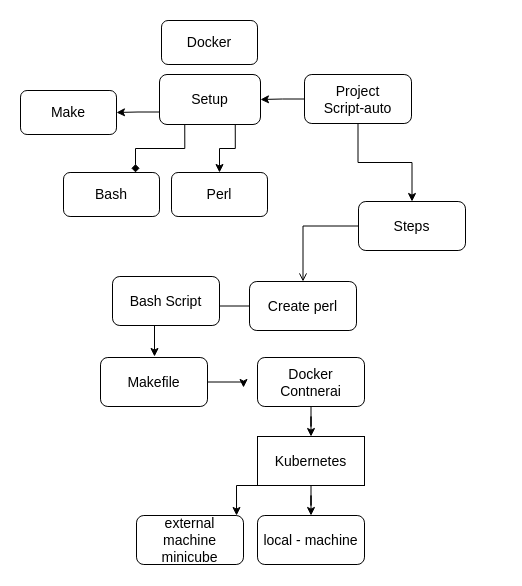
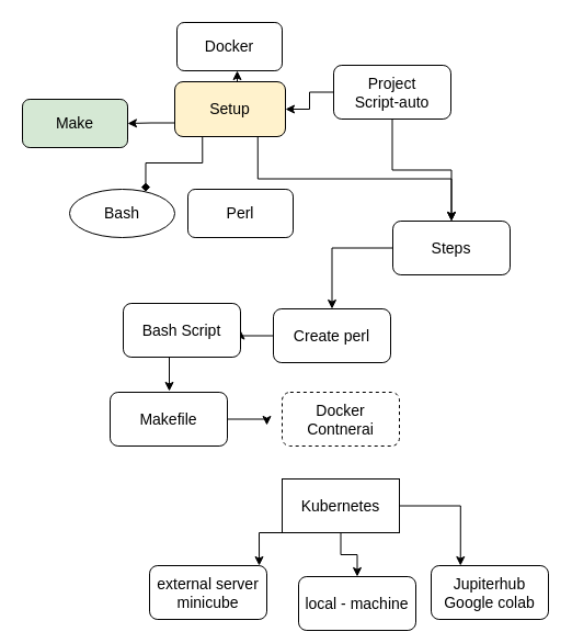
  <mxCell id="0" />
  <mxCell id="1" parent="0" />
  <mxCell id="2" value="" style="edgeStyle=orthogonalEdgeStyle;rounded=0;orthogonalLoop=1;jettySize=auto;html=1;" parent="1" source="4" target="8" edge="1"><mxGeometry relative="1" as="geometry" /></mxCell>
  <mxCell id="3" value="" style="edgeStyle=orthogonalEdgeStyle;rounded=0;orthogonalLoop=1;jettySize=auto;html=1;" parent="1" source="4" target="15" edge="1"><mxGeometry relative="1" as="geometry" /></mxCell>
- <mxCell id="4" value="&lt;font style=&quot;font-size: 14px;&quot;&gt;Project&lt;br&gt;Script-auto&lt;/font&gt;" style="rounded=1;whiteSpace=wrap;html=1;" parent="1" vertex="1"><mxGeometry x="304" y="74" width="107" height="49" as="geometry" /></mxCell>
- <mxCell id="5" value="" style="edgeStyle=orthogonalEdgeStyle;rounded=0;orthogonalLoop=1;jettySize=auto;html=1;exitX=0.75;exitY=1;exitDx=0;exitDy=0;" parent="1" source="8" target="9" edge="1"><mxGeometry relative="1" as="geometry" /></mxCell>
+ <mxCell id="4" value="&lt;font style=&quot;font-size: 14px;&quot;&gt;Project&lt;br&gt;Script-auto&lt;/font&gt;" style="rounded=1;whiteSpace=wrap;html=1;" parent="1" vertex="1"><mxGeometry x="304" y="59" width="107" height="49" as="geometry" /></mxCell>
+ <mxCell id="5" value="" style="edgeStyle=orthogonalEdgeStyle;rounded=0;orthogonalLoop=1;jettySize=auto;html=1;exitX=0.75;exitY=1;exitDx=0;exitDy=0;" parent="1" source="8" target="15" edge="1"><mxGeometry relative="1" as="geometry" /></mxCell>
  <mxCell id="6" style="edgeStyle=orthogonalEdgeStyle;rounded=0;orthogonalLoop=1;jettySize=auto;html=1;exitX=0.25;exitY=1;exitDx=0;exitDy=0;entryX=0.75;entryY=0;entryDx=0;entryDy=0;endArrow=diamond;" parent="1" source="8" target="10" edge="1"><mxGeometry relative="1" as="geometry" /></mxCell>
  <mxCell id="7" style="edgeStyle=orthogonalEdgeStyle;rounded=0;orthogonalLoop=1;jettySize=auto;html=1;exitX=0;exitY=0.75;exitDx=0;exitDy=0;entryX=1;entryY=0.5;entryDx=0;entryDy=0;" parent="1" source="8" target="11" edge="1"><mxGeometry relative="1" as="geometry"><mxPoint x="120" y="112" as="targetPoint" /></mxGeometry></mxCell>
- <mxCell id="8" value="&lt;font style=&quot;font-size: 14px;&quot;&gt;Setup&lt;/font&gt;" style="rounded=1;whiteSpace=wrap;html=1;" parent="1" vertex="1"><mxGeometry x="159" y="74" width="101" height="50" as="geometry" /></mxCell>
+ <mxCell id="8" value="&lt;font style=&quot;font-size: 14px;&quot;&gt;Setup&lt;/font&gt;" style="rounded=1;whiteSpace=wrap;html=1;fillColor=#fff2cc;" parent="1" vertex="1"><mxGeometry x="159" y="74" width="101" height="50" as="geometry" /></mxCell>
  <mxCell id="9" value="&lt;font style=&quot;font-size: 14px;&quot;&gt;Perl&lt;/font&gt;" style="rounded=1;whiteSpace=wrap;html=1;" parent="1" vertex="1"><mxGeometry x="171" y="172" width="96" height="44" as="geometry" /></mxCell>
- <mxCell id="10" value="&lt;font style=&quot;font-size: 14px;&quot;&gt;Bash&lt;/font&gt;" style="rounded=1;whiteSpace=wrap;html=1;" parent="1" vertex="1"><mxGeometry x="63" y="172" width="96" height="44" as="geometry" /></mxCell>
- <mxCell id="11" value="&lt;font style=&quot;font-size: 14px;&quot;&gt;Make&lt;/font&gt;" style="rounded=1;whiteSpace=wrap;html=1;" parent="1" vertex="1"><mxGeometry x="20" y="90" width="96" height="44" as="geometry" /></mxCell>
+ <mxCell id="10" value="&lt;font style=&quot;font-size: 14px;&quot;&gt;Bash&lt;/font&gt;" style="ellipse;whiteSpace=wrap;html=1;" parent="1" vertex="1"><mxGeometry x="63" y="172" width="96" height="44" as="geometry" /></mxCell>
+ <mxCell id="11" value="&lt;font style=&quot;font-size: 14px;&quot;&gt;Make&lt;/font&gt;" style="rounded=1;whiteSpace=wrap;html=1;fillColor=#d5e8d4;" parent="1" vertex="1"><mxGeometry x="20" y="90" width="96" height="44" as="geometry" /></mxCell>
  <mxCell id="12" value="&lt;font style=&quot;font-size: 14px;&quot;&gt;Docker&lt;/font&gt;" style="rounded=1;whiteSpace=wrap;html=1;" parent="1" vertex="1"><mxGeometry x="161" y="20" width="96" height="44" as="geometry" /></mxCell>
- <mxCell id="14" style="edgeStyle=orthogonalEdgeStyle;rounded=0;orthogonalLoop=1;jettySize=auto;html=1;exitX=0;exitY=0.5;exitDx=0;exitDy=0;entryX=0.5;entryY=0;entryDx=0;entryDy=0;endArrow=open;" parent="1" source="15" target="17" edge="1"><mxGeometry relative="1" as="geometry" /></mxCell>
+ <mxCell id="13" style="edgeStyle=orthogonalEdgeStyle;rounded=0;orthogonalLoop=1;jettySize=auto;html=1;exitX=0.5;exitY=0;exitDx=0;exitDy=0;entryX=0.573;entryY=1;entryDx=0;entryDy=0;entryPerimeter=0;" parent="1" source="8" target="12" edge="1"><mxGeometry relative="1" as="geometry" /></mxCell>
+ <mxCell id="14" style="edgeStyle=orthogonalEdgeStyle;rounded=0;orthogonalLoop=1;jettySize=auto;html=1;exitX=0;exitY=0.5;exitDx=0;exitDy=0;entryX=0.5;entryY=0;entryDx=0;entryDy=0;" parent="1" source="15" target="17" edge="1"><mxGeometry relative="1" as="geometry" /></mxCell>
  <mxCell id="15" value="&lt;span style=&quot;font-size: 14px;&quot;&gt;Steps&lt;/span&gt;" style="rounded=1;whiteSpace=wrap;html=1;" parent="1" vertex="1"><mxGeometry x="358" y="201" width="107" height="49" as="geometry" /></mxCell>
- <mxCell id="16" style="edgeStyle=orthogonalEdgeStyle;rounded=0;orthogonalLoop=1;jettySize=auto;html=1;exitX=0;exitY=0.5;exitDx=0;exitDy=0;entryX=1;entryY=0.5;entryDx=0;entryDy=0;endArrow=none;" parent="1" source="17" target="19" edge="1"><mxGeometry relative="1" as="geometry" /></mxCell>
+ <mxCell id="16" style="edgeStyle=orthogonalEdgeStyle;rounded=0;orthogonalLoop=1;jettySize=auto;html=1;exitX=0;exitY=0.5;exitDx=0;exitDy=0;entryX=1;entryY=0.5;entryDx=0;entryDy=0;" parent="1" source="17" target="19" edge="1"><mxGeometry relative="1" as="geometry" /></mxCell>
  <mxCell id="17" value="&lt;span style=&quot;font-size: 14px;&quot;&gt;Create perl&lt;/span&gt;" style="rounded=1;whiteSpace=wrap;html=1;" parent="1" vertex="1"><mxGeometry x="249" y="281" width="107" height="49" as="geometry" /></mxCell>
  <mxCell id="18" style="edgeStyle=orthogonalEdgeStyle;rounded=0;orthogonalLoop=1;jettySize=auto;html=1;exitX=0.5;exitY=1;exitDx=0;exitDy=0;" parent="1" source="19" edge="1"><mxGeometry relative="1" as="geometry"><mxPoint x="154" y="356" as="targetPoint" /></mxGeometry></mxCell>
  <mxCell id="19" value="&lt;span style=&quot;font-size: 14px;&quot;&gt;Bash Script&lt;/span&gt;" style="rounded=1;whiteSpace=wrap;html=1;" parent="1" vertex="1"><mxGeometry x="112" y="276" width="107" height="49" as="geometry" /></mxCell>
  <mxCell id="20" style="edgeStyle=orthogonalEdgeStyle;rounded=0;orthogonalLoop=1;jettySize=auto;html=1;exitX=1;exitY=0.5;exitDx=0;exitDy=0;" parent="1" source="21" edge="1"><mxGeometry relative="1" as="geometry"><mxPoint x="243" y="387" as="targetPoint" /></mxGeometry></mxCell>
  <mxCell id="21" value="&lt;span style=&quot;font-size: 14px;&quot;&gt;Makefile&lt;/span&gt;" style="rounded=1;whiteSpace=wrap;html=1;" parent="1" vertex="1"><mxGeometry x="100" y="357" width="107" height="49" as="geometry" /></mxCell>
- <mxCell id="22" value="" style="edgeStyle=orthogonalEdgeStyle;rounded=0;orthogonalLoop=1;jettySize=auto;html=1;" edge="1" parent="1" source="23" target="26"><mxGeometry relative="1" as="geometry" /></mxCell>
- <mxCell id="23" value="&lt;span style=&quot;font-size: 14px;&quot;&gt;Docker Contnerai&lt;/span&gt;" style="rounded=1;whiteSpace=wrap;html=1;" parent="1" vertex="1"><mxGeometry x="257" y="357" width="107" height="49" as="geometry" /></mxCell>
+ <mxCell id="23" value="&lt;span style=&quot;font-size: 14px;&quot;&gt;Docker Contnerai&lt;/span&gt;" style="rounded=1;whiteSpace=wrap;html=1;dashed=1;" parent="1" vertex="1"><mxGeometry x="257" y="357" width="107" height="49" as="geometry" /></mxCell>
  <mxCell id="24" style="edgeStyle=orthogonalEdgeStyle;rounded=0;orthogonalLoop=1;jettySize=auto;html=1;exitX=0.5;exitY=1;exitDx=0;exitDy=0;" edge="1" parent="1" source="26" target="27"><mxGeometry relative="1" as="geometry" /></mxCell>
+ <mxCell id="25" style="edgeStyle=orthogonalEdgeStyle;rounded=0;orthogonalLoop=1;jettySize=auto;html=1;exitX=1;exitY=0.5;exitDx=0;exitDy=0;entryX=0.25;entryY=0;entryDx=0;entryDy=0;" edge="1" parent="1" source="26" target="29"><mxGeometry relative="1" as="geometry" /></mxCell>
  <mxCell id="26" value="&lt;span style=&quot;font-size: 14px;&quot;&gt;Kubernetes&lt;/span&gt;" style="whiteSpace=wrap;html=1;rounded=0;" vertex="1" parent="1"><mxGeometry x="257" y="436" width="107" height="49" as="geometry" /></mxCell>
- <mxCell id="27" value="&lt;span style=&quot;font-size: 14px;&quot;&gt;local - machine&lt;/span&gt;" style="rounded=1;whiteSpace=wrap;html=1;" vertex="1" parent="1"><mxGeometry x="257" y="515" width="107" height="49" as="geometry" /></mxCell>
- <mxCell id="28" value="&lt;span style=&quot;font-size: 14px;&quot;&gt;external machine&lt;br&gt;minicube&lt;br&gt;&lt;/span&gt;" style="rounded=1;whiteSpace=wrap;html=1;" vertex="1" parent="1"><mxGeometry x="136" y="515" width="107" height="49" as="geometry" /></mxCell>
+ <mxCell id="27" value="&lt;span style=&quot;font-size: 14px;&quot;&gt;local - machine&lt;/span&gt;" style="rounded=1;whiteSpace=wrap;html=1;" vertex="1" parent="1"><mxGeometry x="272" y="525" width="107" height="49" as="geometry" /></mxCell>
+ <mxCell id="28" value="&lt;span style=&quot;font-size: 14px;&quot;&gt;external server&lt;br&gt;minicube&lt;br&gt;&lt;/span&gt;" style="rounded=1;whiteSpace=wrap;html=1;" vertex="1" parent="1"><mxGeometry x="136" y="515" width="107" height="49" as="geometry" /></mxCell>
+ <mxCell id="29" value="&lt;span style=&quot;font-size: 14px;&quot;&gt;Jupiterhub&lt;br&gt;Google colab&lt;br&gt;&lt;/span&gt;" style="rounded=1;whiteSpace=wrap;html=1;" vertex="1" parent="1"><mxGeometry x="393" y="515" width="107" height="49" as="geometry" /></mxCell>
  <mxCell id="30" style="edgeStyle=orthogonalEdgeStyle;rounded=0;orthogonalLoop=1;jettySize=auto;html=1;exitX=0;exitY=1;exitDx=0;exitDy=0;entryX=0.935;entryY=0;entryDx=0;entryDy=0;entryPerimeter=0;" edge="1" parent="1" source="26" target="28"><mxGeometry relative="1" as="geometry" /></mxCell>
